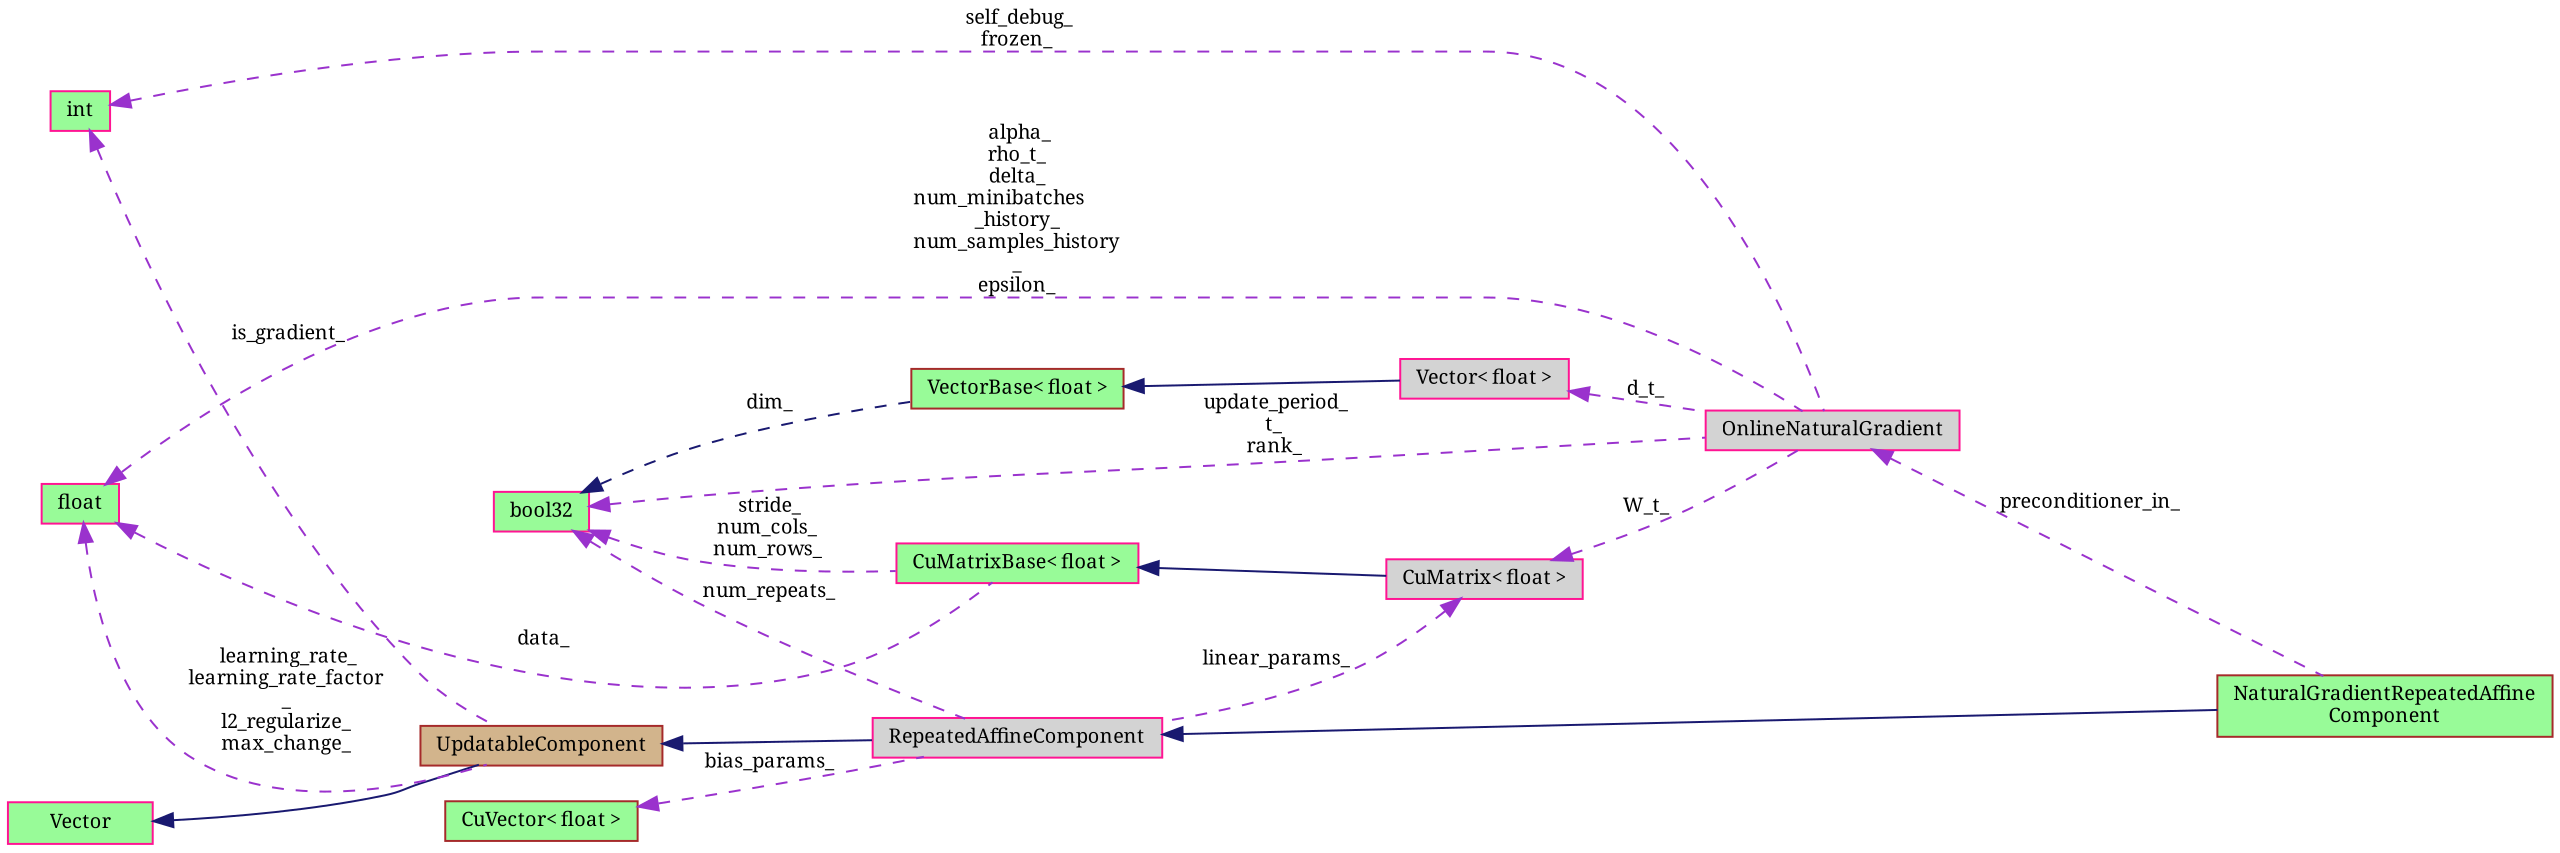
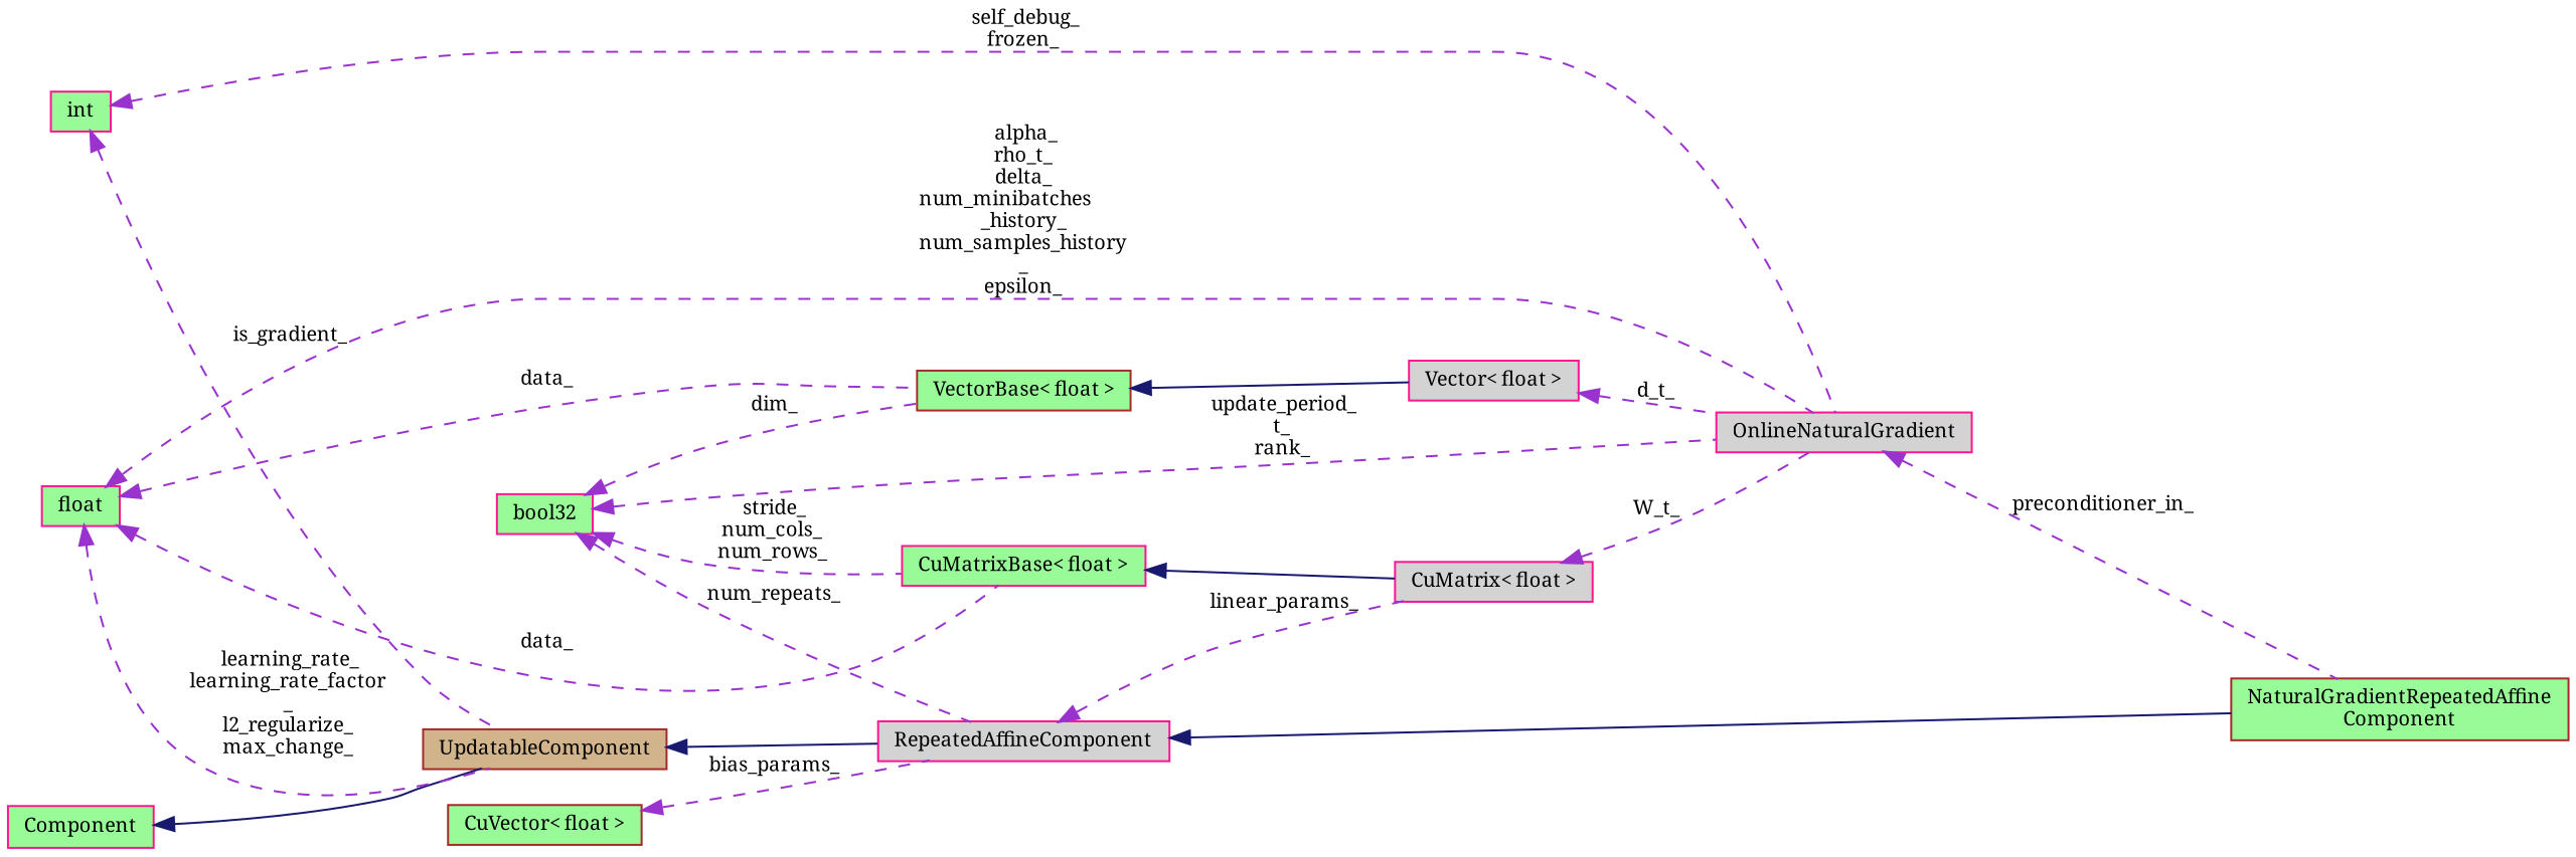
  digraph {
    fontname="Noto Serif"
    rankdir=LR
    node [color=deeppink fillcolor=palegreen fontname="Noto Serif" fontsize=10 shape=record style=filled]
    edge [color=darkorchid3 dir=back fontname="Noto Serif" fontsize=10 labelfontname=Helvetica labelfontsize=10 style=dashed]
    n1 [color=brown fontcolor=black height=0.2 label="NaturalGradientRepeatedAffine\lComponent" width=0.4]
    n2 [fillcolor=lightgrey height=0.2 label=RepeatedAffineComponent width=0.4]
    n3 [color=brown fillcolor=tan height=0.2 label=UpdatableComponent width=0.4]
-   n4 [height=0.2 label=Vector width=0.4]
+   n4 [height=0.2 label=Component width=0.4]
    n5 [height=0.2 label=float width=0.4]
    n6 [height=0.2 label="CuMatrixBase\< float \>" width=0.4]
    n7 [fillcolor=lightgrey height=0.2 label=OnlineNaturalGradient width=0.4]
    n8 [color=brown height=0.2 label="VectorBase\< float \>" width=0.4]
    n9 [fillcolor=lightgrey height=0.2 label="CuMatrix\< float \>" width=0.4]
    n10 [fillcolor=lightgrey height=0.2 label="Vector\< float \>" width=0.4]
    n11 [height=0.2 label=int width=0.4]
    n12 [height=0.2 label=bool32 width=0.4]
    n13 [color=brown height=0.2 label="CuVector\< float \>" width=0.4]
    n2 -> n1 [color=midnightblue style=solid]
    n3 -> n2 [color=midnightblue style=solid]
    n4 -> n3 [color=midnightblue style=solid]
    n5 -> n3 [label=" learning_rate_\nlearning_rate_factor\l_\nl2_regularize_\nmax_change_"]
    n5 -> n6 [label=" data_"]
    n5 -> n7 [label=" alpha_\nrho_t_\ndelta_\nnum_minibatches\l_history_\nnum_samples_history\l_\nepsilon_"]
+   n5 -> n8 [label=" data_"]
    n6 -> n9 [color=midnightblue style=solid]
    n7 -> n1 [label=" preconditioner_in_"]
    n8 -> n10 [color=midnightblue style=solid]
-   n9 -> n2 [label=" linear_params_"]
+   n2 -> n9 [label=" linear_params_"]
    n9 -> n7 [label=" W_t_"]
    n10 -> n7 [label=" d_t_"]
    n11 -> n3 [label=" is_gradient_"]
    n11 -> n7 [label=" self_debug_\nfrozen_"]
    n12 -> n2 [label=" num_repeats_"]
    n12 -> n6 [label=" stride_\nnum_cols_\nnum_rows_"]
    n12 -> n7 [label=" update_period_\nt_\nrank_"]
-   n12 -> n8 [color=midnightblue label=" dim_"]
+   n12 -> n8 [label=" dim_"]
    n13 -> n2 [label=" bias_params_"]
  }
